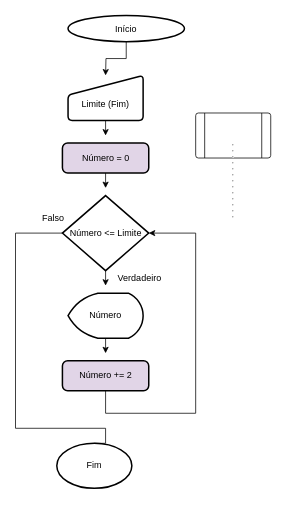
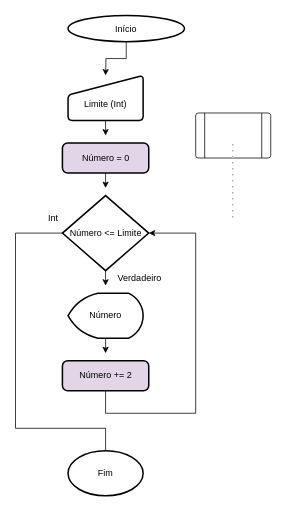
  <mxCell id="0" />
  <mxCell id="1" parent="0" />
  <mxCell id="2" style="edgeStyle=orthogonalEdgeStyle;rounded=0;orthogonalLoop=1;jettySize=auto;html=1;" parent="1" source="3" edge="1"><mxGeometry relative="1" as="geometry"><mxPoint x="140" y="100" as="targetPoint" /></mxGeometry></mxCell>
  <mxCell id="3" value="Início" style="strokeWidth=2;html=1;shape=mxgraph.flowchart.start_1;whiteSpace=wrap;" parent="1" vertex="1"><mxGeometry x="90" y="20" width="155" height="35" as="geometry" /></mxCell>
  <mxCell id="4" style="edgeStyle=orthogonalEdgeStyle;rounded=0;orthogonalLoop=1;jettySize=auto;html=1;" parent="1" source="5" edge="1"><mxGeometry relative="1" as="geometry"><mxPoint x="140" y="250" as="targetPoint" /></mxGeometry></mxCell>
  <mxCell id="5" value="Número = 0" style="rounded=1;whiteSpace=wrap;html=1;absoluteArcSize=1;arcSize=14;strokeWidth=2;fillColor=#e1d5e7;" parent="1" vertex="1"><mxGeometry x="82.5" y="190" width="115" height="40" as="geometry" /></mxCell>
  <mxCell id="6" style="edgeStyle=orthogonalEdgeStyle;rounded=0;orthogonalLoop=1;jettySize=auto;html=1;" parent="1" source="8" edge="1"><mxGeometry relative="1" as="geometry"><mxPoint x="140" y="380" as="targetPoint" /></mxGeometry></mxCell>
  <mxCell id="7" style="edgeStyle=orthogonalEdgeStyle;rounded=0;orthogonalLoop=1;jettySize=auto;html=1;entryX=0.5;entryY=0;entryDx=0;entryDy=0;entryPerimeter=0;endArrow=none;" parent="1" source="8" target="10" edge="1"><mxGeometry relative="1" as="geometry"><Array as="points"><mxPoint x="20" y="310" /><mxPoint x="20" y="570" /><mxPoint x="140" y="570" /></Array></mxGeometry></mxCell>
  <mxCell id="8" value="Número &amp;lt;= Limite" style="strokeWidth=2;html=1;shape=mxgraph.flowchart.decision;whiteSpace=wrap;" parent="1" vertex="1"><mxGeometry x="82.5" y="260" width="115" height="100" as="geometry" /></mxCell>
- <mxCell id="9" value="Falso" style="text;html=1;align=center;verticalAlign=middle;resizable=0;points=[];autosize=1;" parent="1" vertex="1"><mxGeometry x="50" y="280" width="40" height="20" as="geometry" /></mxCell>
- <mxCell id="10" value="Fim" style="strokeWidth=2;html=1;shape=mxgraph.flowchart.start_1;whiteSpace=wrap;" parent="1" vertex="1"><mxGeometry x="75" y="590" width="100" height="60" as="geometry" /></mxCell>
+ <mxCell id="9" value="Int" style="text;html=1;align=center;verticalAlign=middle;resizable=0;points=[];autosize=1;" parent="1" vertex="1"><mxGeometry x="50" y="280" width="40" height="20" as="geometry" /></mxCell>
+ <mxCell id="10" value="Fim" style="strokeWidth=2;html=1;shape=mxgraph.flowchart.start_1;whiteSpace=wrap;" parent="1" vertex="1"><mxGeometry x="90" y="600" width="100" height="60" as="geometry" /></mxCell>
  <mxCell id="11" style="edgeStyle=orthogonalEdgeStyle;rounded=0;orthogonalLoop=1;jettySize=auto;html=1;" parent="1" source="12" edge="1"><mxGeometry relative="1" as="geometry"><mxPoint x="140" y="180" as="targetPoint" /></mxGeometry></mxCell>
- <mxCell id="12" value="&lt;br&gt;Limite (Fim)" style="html=1;strokeWidth=2;shape=manualInput;whiteSpace=wrap;rounded=1;size=26;arcSize=11;" parent="1" vertex="1"><mxGeometry x="90" y="100" width="100" height="60" as="geometry" /></mxCell>
+ <mxCell id="12" value="&lt;br&gt;Limite (Int)" style="html=1;strokeWidth=2;shape=manualInput;whiteSpace=wrap;rounded=1;size=26;arcSize=11;" parent="1" vertex="1"><mxGeometry x="90" y="100" width="100" height="60" as="geometry" /></mxCell>
  <mxCell id="13" style="edgeStyle=orthogonalEdgeStyle;rounded=0;orthogonalLoop=1;jettySize=auto;html=1;entryX=1;entryY=0.5;entryDx=0;entryDy=0;entryPerimeter=0;" parent="1" source="14" target="8" edge="1"><mxGeometry relative="1" as="geometry"><Array as="points"><mxPoint x="140" y="550" /><mxPoint x="260" y="550" /><mxPoint x="260" y="310" /></Array></mxGeometry></mxCell>
  <mxCell id="14" value="Número += 2" style="rounded=1;whiteSpace=wrap;html=1;absoluteArcSize=1;arcSize=14;strokeWidth=2;fillColor=#e1d5e7;" parent="1" vertex="1"><mxGeometry x="82.5" y="480" width="115" height="40" as="geometry" /></mxCell>
  <mxCell id="15" value="Verdadeiro" style="text;html=1;align=center;verticalAlign=middle;resizable=0;points=[];autosize=1;" parent="1" vertex="1"><mxGeometry x="150" y="360" width="70" height="20" as="geometry" /></mxCell>
  <mxCell id="16" style="edgeStyle=orthogonalEdgeStyle;rounded=0;orthogonalLoop=1;jettySize=auto;html=1;" parent="1" source="17" edge="1"><mxGeometry relative="1" as="geometry"><mxPoint x="140" y="470" as="targetPoint" /></mxGeometry></mxCell>
  <mxCell id="17" value="Número" style="strokeWidth=2;html=1;shape=mxgraph.flowchart.display;whiteSpace=wrap;" parent="1" vertex="1"><mxGeometry x="90" y="390" width="100" height="60" as="geometry" /></mxCell>
  <mxCell id="18" value="&lt;hr&gt;&lt;hr&gt;&lt;hr&gt;&lt;hr&gt;&lt;hr&gt;&lt;hr&gt;&lt;hr&gt;&lt;hr&gt;&lt;hr&gt;&lt;hr&gt;&lt;hr&gt;&lt;hr&gt;&lt;hr&gt;" style="verticalLabelPosition=bottom;verticalAlign=middle;html=1;shape=process;whiteSpace=wrap;rounded=1;size=0.12;arcSize=6;" vertex="1" parent="1"><mxGeometry x="260" y="150" width="100" height="60" as="geometry" /></mxCell>
